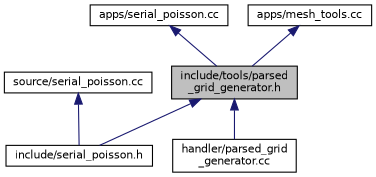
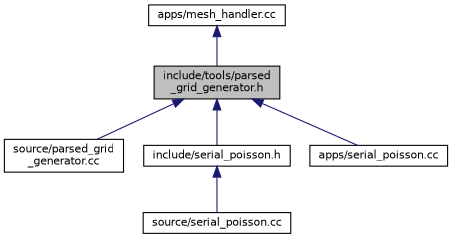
  digraph {
    node [color=black fontname=Helvetica fontsize=10 shape=record]
    edge [color=midnightblue dir=back fontname=Helvetica fontsize=10 labelfontname=Helvetica labelfontsize=10 style=solid]
    n1 [fillcolor=grey75 fontcolor=black height=0.2 label="include/tools/parsed\l_grid_generator.h" style=filled width=0.4]
-   n2 [height=0.2 label="handler/parsed_grid\l_generator.cc" width=0.4]
+   n2 [height=0.2 label="source/parsed_grid\l_generator.cc" width=0.4]
    n3 [height=0.2 label="include/serial_poisson.h" width=0.4]
    n4 [height=0.2 label="apps/serial_poisson.cc" width=0.4]
    n5 [height=0.2 label="source/serial_poisson.cc" width=0.4]
-   n6 [height=0.2 label="apps/mesh_tools.cc" width=0.4]
+   n6 [height=0.2 label="apps/mesh_handler.cc" width=0.4]
    n1 -> n2
    n1 -> n3
-   n4 -> n1
-   n5 -> n3
+   n1 -> n4
+   n3 -> n5
    n6 -> n1
  }
